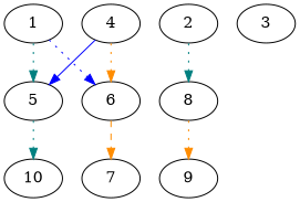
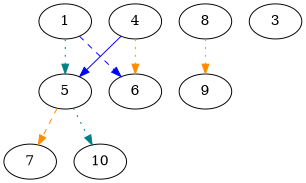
  digraph {
    edge [color=teal style=dotted]
    1 [alpha=48.37]
    5 [alpha=22.89]
    6 [alpha=32.63]
    7 [alpha=31.80]
    10 [alpha=20.92]
    9 [alpha=25.03]
-   2 [alpha=48.48]
    8 [alpha=25.45]
    3 [alpha=23.74]
    4 [alpha=22.77]
    1 -> 5
-   1 -> 6 [color=blue]
-   6 -> 7 [color=darkorange style=dashed]
+   1 -> 6 [color=blue style=dashed]
+   5 -> 7 [color=darkorange style=dashed]
    5 -> 10
-   2 -> 8
    8 -> 9 [color=darkorange]
    4 -> 5 [color=blue style=solid]
    4 -> 6 [color=darkorange]
  }
